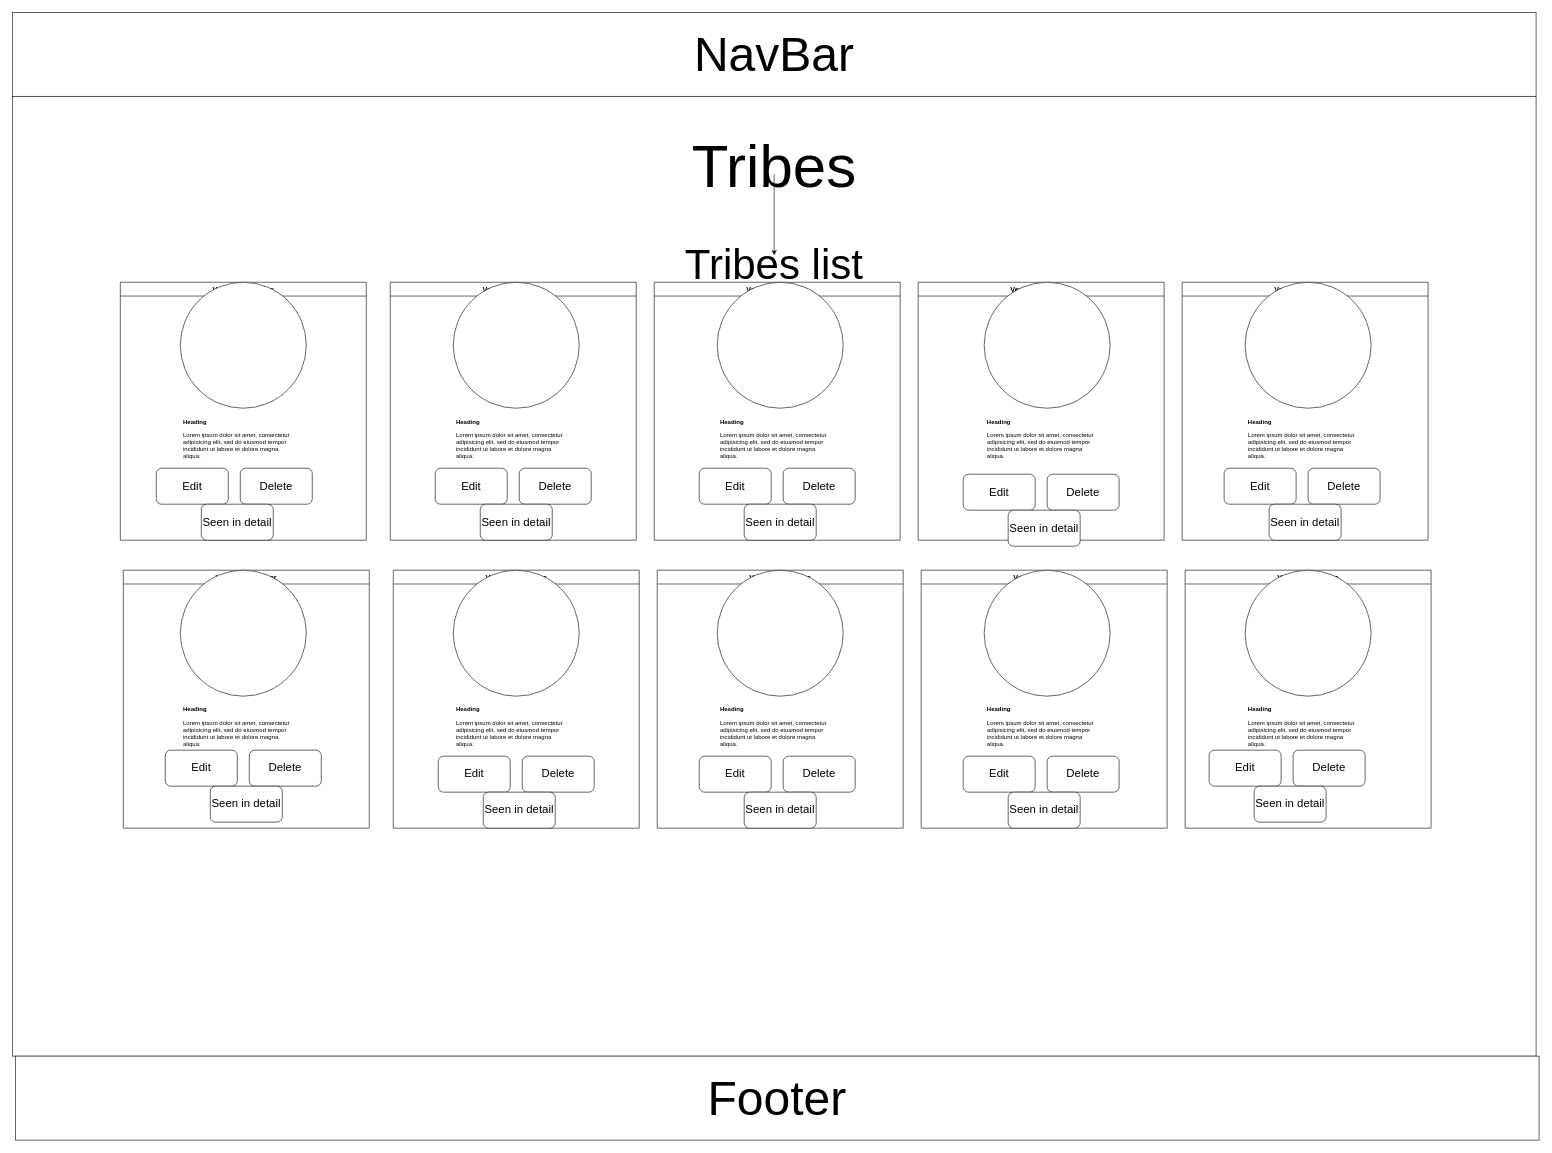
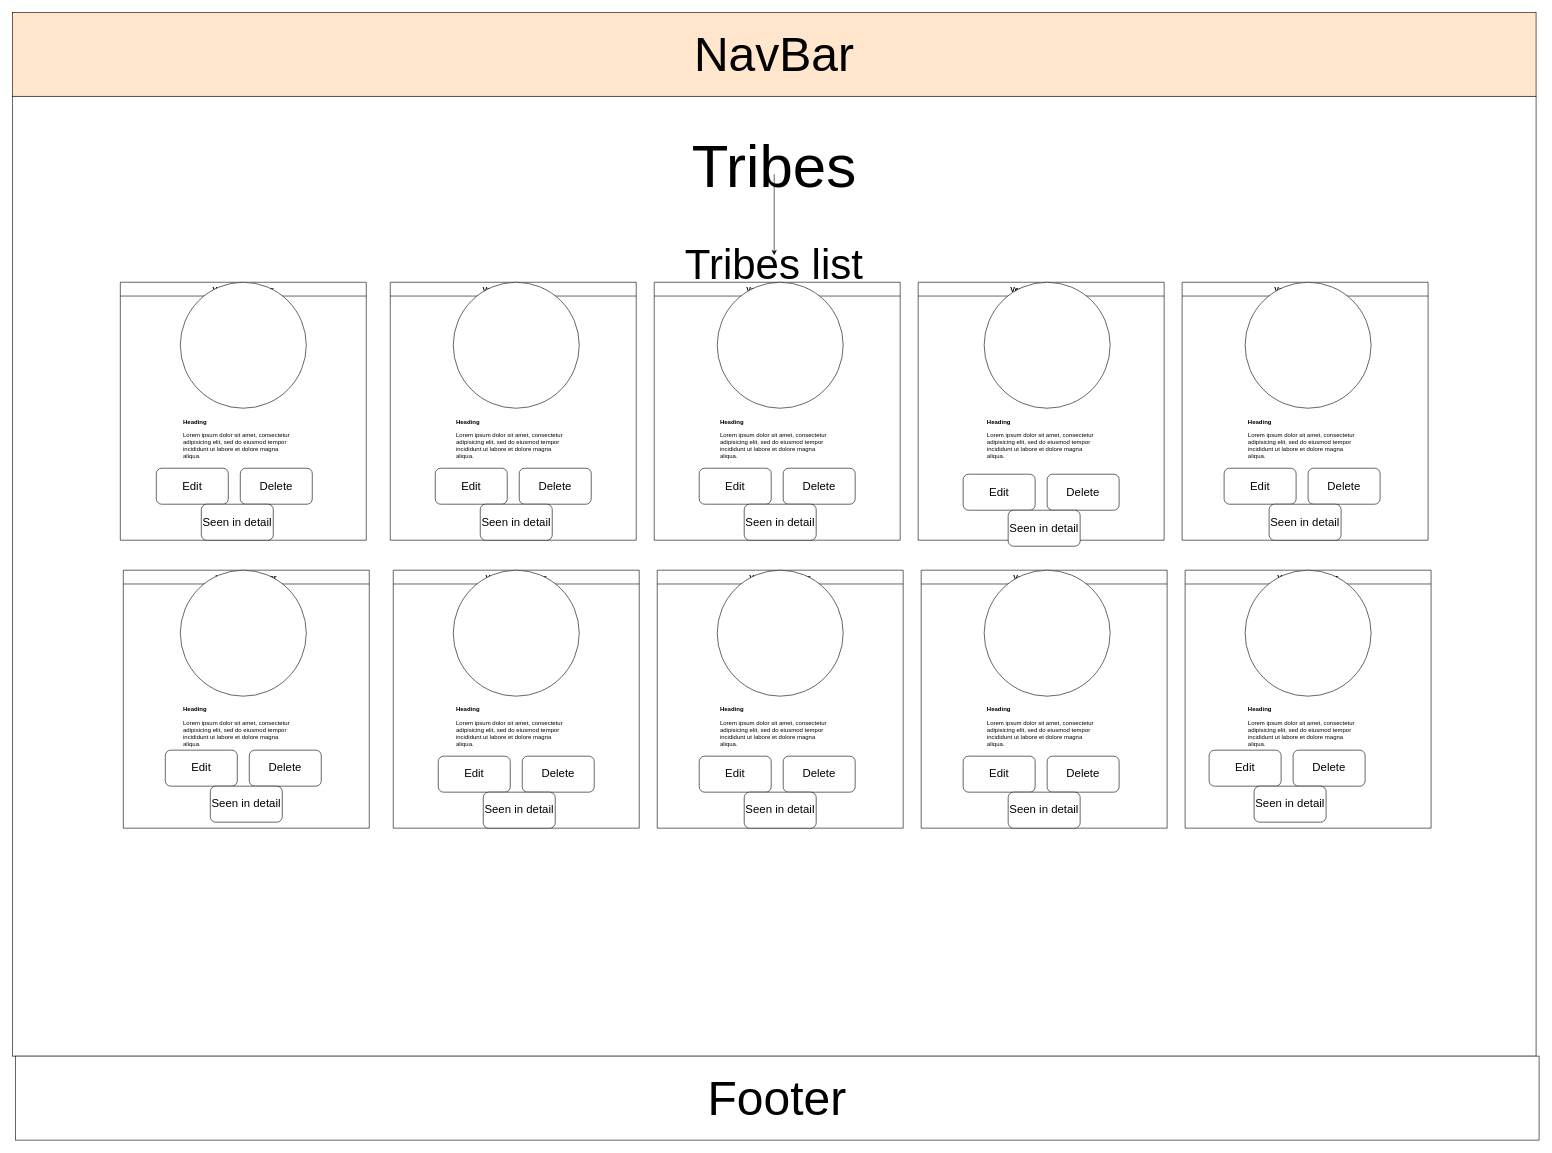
  <mxCell id="0" />
  <mxCell id="1" parent="0" />
  <mxCell id="2" value="" style="edgeStyle=orthogonalEdgeStyle;rounded=0;orthogonalLoop=1;jettySize=auto;html=1;fontSize=100;" parent="1" source="3" target="48" edge="1"><mxGeometry relative="1" as="geometry" /></mxCell>
- <mxCell id="3" value="&lt;font style=&quot;font-size: 80px;&quot;&gt;NavBar&lt;/font&gt;" style="rounded=0;whiteSpace=wrap;html=1;" parent="1" vertex="1"><mxGeometry x="20" y="20" width="2540" height="140" as="geometry" /></mxCell>
+ <mxCell id="3" value="&lt;font style=&quot;font-size: 80px;&quot;&gt;NavBar&lt;/font&gt;" style="rounded=0;whiteSpace=wrap;html=1;fillColor=#ffe6cc;" parent="1" vertex="1"><mxGeometry x="20" y="20" width="2540" height="140" as="geometry" /></mxCell>
  <mxCell id="4" value="" style="rounded=0;whiteSpace=wrap;html=1;fontSize=80;" parent="1" vertex="1"><mxGeometry x="20" y="160" width="2540" height="1600" as="geometry" /></mxCell>
  <mxCell id="5" value="&lt;font style=&quot;font-size: 80px;&quot;&gt;Footer&lt;/font&gt;" style="rounded=0;whiteSpace=wrap;html=1;" parent="1" vertex="1"><mxGeometry x="25" y="1760" width="2540" height="140" as="geometry" /></mxCell>
  <mxCell id="6" value="Vertical Container" style="swimlane;fontSize=12;" parent="1" vertex="1"><mxGeometry x="650" y="470" width="410" height="430" as="geometry" /></mxCell>
  <mxCell id="7" value="" style="ellipse;whiteSpace=wrap;html=1;aspect=fixed;fontSize=70;" parent="6" vertex="1"><mxGeometry x="105" width="210" height="210" as="geometry" /></mxCell>
  <mxCell id="8" value="&lt;h1 style=&quot;font-size: 10px;&quot;&gt;&lt;font style=&quot;font-size: 10px;&quot;&gt;Heading&lt;/font&gt;&lt;/h1&gt;&lt;p style=&quot;font-size: 10px;&quot;&gt;&lt;font style=&quot;font-size: 10px;&quot;&gt;Lorem ipsum dolor sit amet, consectetur adipisicing elit, sed do eiusmod tempor incididunt ut labore et dolore magna aliqua.&lt;/font&gt;&lt;/p&gt;" style="text;html=1;strokeColor=none;fillColor=none;spacing=5;spacingTop=-20;whiteSpace=wrap;overflow=hidden;rounded=0;fontSize=70;" parent="6" vertex="1"><mxGeometry x="105" y="230" width="190" height="120" as="geometry" /></mxCell>
  <mxCell id="9" value="Vertical Container" style="swimlane;fontSize=12;" parent="1" vertex="1"><mxGeometry x="1090" y="470" width="410" height="430" as="geometry" /></mxCell>
  <mxCell id="10" value="" style="ellipse;whiteSpace=wrap;html=1;aspect=fixed;fontSize=70;" parent="9" vertex="1"><mxGeometry x="105" width="210" height="210" as="geometry" /></mxCell>
  <mxCell id="11" value="&lt;h1 style=&quot;font-size: 10px;&quot;&gt;&lt;font style=&quot;font-size: 10px;&quot;&gt;Heading&lt;/font&gt;&lt;/h1&gt;&lt;p style=&quot;font-size: 10px;&quot;&gt;&lt;font style=&quot;font-size: 10px;&quot;&gt;Lorem ipsum dolor sit amet, consectetur adipisicing elit, sed do eiusmod tempor incididunt ut labore et dolore magna aliqua.&lt;/font&gt;&lt;/p&gt;" style="text;html=1;strokeColor=none;fillColor=none;spacing=5;spacingTop=-20;whiteSpace=wrap;overflow=hidden;rounded=0;fontSize=70;" parent="9" vertex="1"><mxGeometry x="105" y="230" width="190" height="120" as="geometry" /></mxCell>
  <mxCell id="12" value="&lt;font style=&quot;font-size: 19px;&quot;&gt;Edit&lt;/font&gt;" style="rounded=1;whiteSpace=wrap;html=1;" vertex="1" parent="9"><mxGeometry x="75" y="310" width="120" height="60" as="geometry" /></mxCell>
  <mxCell id="13" value="&lt;font style=&quot;font-size: 19px;&quot;&gt;Delete&lt;/font&gt;" style="rounded=1;whiteSpace=wrap;html=1;" vertex="1" parent="9"><mxGeometry x="215" y="310" width="120" height="60" as="geometry" /></mxCell>
  <mxCell id="14" value="&lt;font style=&quot;font-size: 19px;&quot;&gt;Seen in detail&lt;br&gt;&lt;/font&gt;" style="rounded=1;whiteSpace=wrap;html=1;" vertex="1" parent="9"><mxGeometry x="150" y="370" width="120" height="60" as="geometry" /></mxCell>
  <mxCell id="15" value="Vertical Container" style="swimlane;fontSize=12;" parent="1" vertex="1"><mxGeometry x="1530" y="470" width="410" height="430" as="geometry" /></mxCell>
  <mxCell id="16" value="Vertical Container" style="swimlane;fontSize=12;" parent="1" vertex="1"><mxGeometry x="1970" y="470" width="410" height="430" as="geometry" /></mxCell>
  <mxCell id="17" value="Vertical Container" style="swimlane;fontSize=12;" parent="1" vertex="1"><mxGeometry x="200" y="470" width="410" height="430" as="geometry" /></mxCell>
  <mxCell id="18" value="" style="ellipse;whiteSpace=wrap;html=1;aspect=fixed;fontSize=70;" parent="17" vertex="1"><mxGeometry x="100" width="210" height="210" as="geometry" /></mxCell>
  <mxCell id="19" value="&lt;h1 style=&quot;font-size: 10px;&quot;&gt;&lt;font style=&quot;font-size: 10px;&quot;&gt;Heading&lt;/font&gt;&lt;/h1&gt;&lt;p style=&quot;font-size: 10px;&quot;&gt;&lt;font style=&quot;font-size: 10px;&quot;&gt;Lorem ipsum dolor sit amet, consectetur adipisicing elit, sed do eiusmod tempor incididunt ut labore et dolore magna aliqua.&lt;/font&gt;&lt;/p&gt;" style="text;html=1;strokeColor=none;fillColor=none;spacing=5;spacingTop=-20;whiteSpace=wrap;overflow=hidden;rounded=0;fontSize=70;" parent="17" vertex="1"><mxGeometry x="100" y="230" width="190" height="120" as="geometry" /></mxCell>
  <mxCell id="20" value="&lt;font style=&quot;font-size: 19px;&quot;&gt;Edit&lt;/font&gt;" style="rounded=1;whiteSpace=wrap;html=1;" vertex="1" parent="17"><mxGeometry x="60" y="310" width="120" height="60" as="geometry" /></mxCell>
  <mxCell id="21" value="&lt;font style=&quot;font-size: 19px;&quot;&gt;Delete&lt;/font&gt;" style="rounded=1;whiteSpace=wrap;html=1;" vertex="1" parent="17"><mxGeometry x="200" y="310" width="120" height="60" as="geometry" /></mxCell>
  <mxCell id="22" value="Vertical Container" style="swimlane;fontSize=12;" parent="1" vertex="1"><mxGeometry x="655" y="950" width="410" height="430" as="geometry" /></mxCell>
  <mxCell id="23" value="" style="ellipse;whiteSpace=wrap;html=1;aspect=fixed;fontSize=70;" parent="22" vertex="1"><mxGeometry x="100" width="210" height="210" as="geometry" /></mxCell>
  <mxCell id="24" value="&lt;h1 style=&quot;font-size: 10px;&quot;&gt;&lt;font style=&quot;font-size: 10px;&quot;&gt;Heading&lt;/font&gt;&lt;/h1&gt;&lt;p style=&quot;font-size: 10px;&quot;&gt;&lt;font style=&quot;font-size: 10px;&quot;&gt;Lorem ipsum dolor sit amet, consectetur adipisicing elit, sed do eiusmod tempor incididunt ut labore et dolore magna aliqua.&lt;/font&gt;&lt;/p&gt;" style="text;html=1;strokeColor=none;fillColor=none;spacing=5;spacingTop=-20;whiteSpace=wrap;overflow=hidden;rounded=0;fontSize=70;" parent="22" vertex="1"><mxGeometry x="100" y="230" width="190" height="120" as="geometry" /></mxCell>
  <mxCell id="25" value="&lt;font style=&quot;font-size: 19px;&quot;&gt;Edit&lt;/font&gt;" style="rounded=1;whiteSpace=wrap;html=1;" vertex="1" parent="22"><mxGeometry x="75" y="310" width="120" height="60" as="geometry" /></mxCell>
  <mxCell id="26" value="&lt;font style=&quot;font-size: 19px;&quot;&gt;Delete&lt;/font&gt;" style="rounded=1;whiteSpace=wrap;html=1;" vertex="1" parent="22"><mxGeometry x="215" y="310" width="120" height="60" as="geometry" /></mxCell>
  <mxCell id="27" value="&lt;font style=&quot;font-size: 19px;&quot;&gt;Seen in detail&lt;br&gt;&lt;/font&gt;" style="rounded=1;whiteSpace=wrap;html=1;" vertex="1" parent="22"><mxGeometry x="150" y="370" width="120" height="60" as="geometry" /></mxCell>
  <mxCell id="28" value="Vertical Container" style="swimlane;fontSize=12;" parent="1" vertex="1"><mxGeometry x="1095" y="950" width="410" height="430" as="geometry" /></mxCell>
  <mxCell id="29" value="" style="ellipse;whiteSpace=wrap;html=1;aspect=fixed;fontSize=70;" parent="28" vertex="1"><mxGeometry x="100" width="210" height="210" as="geometry" /></mxCell>
  <mxCell id="30" value="&lt;h1 style=&quot;font-size: 10px;&quot;&gt;&lt;font style=&quot;font-size: 10px;&quot;&gt;Heading&lt;/font&gt;&lt;/h1&gt;&lt;p style=&quot;font-size: 10px;&quot;&gt;&lt;font style=&quot;font-size: 10px;&quot;&gt;Lorem ipsum dolor sit amet, consectetur adipisicing elit, sed do eiusmod tempor incididunt ut labore et dolore magna aliqua.&lt;/font&gt;&lt;/p&gt;" style="text;html=1;strokeColor=none;fillColor=none;spacing=5;spacingTop=-20;whiteSpace=wrap;overflow=hidden;rounded=0;fontSize=70;" parent="28" vertex="1"><mxGeometry x="100" y="230" width="190" height="120" as="geometry" /></mxCell>
  <mxCell id="31" value="&lt;font style=&quot;font-size: 19px;&quot;&gt;Edit&lt;/font&gt;" style="rounded=1;whiteSpace=wrap;html=1;" vertex="1" parent="28"><mxGeometry x="70" y="310" width="120" height="60" as="geometry" /></mxCell>
  <mxCell id="32" value="&lt;font style=&quot;font-size: 19px;&quot;&gt;Delete&lt;/font&gt;" style="rounded=1;whiteSpace=wrap;html=1;" vertex="1" parent="28"><mxGeometry x="210" y="310" width="120" height="60" as="geometry" /></mxCell>
  <mxCell id="33" value="&lt;font style=&quot;font-size: 19px;&quot;&gt;Seen in detail&lt;br&gt;&lt;/font&gt;" style="rounded=1;whiteSpace=wrap;html=1;" vertex="1" parent="28"><mxGeometry x="145" y="370" width="120" height="60" as="geometry" /></mxCell>
  <mxCell id="34" value="Vertical Container" style="swimlane;fontSize=12;" parent="1" vertex="1"><mxGeometry x="1535" y="950" width="410" height="430" as="geometry" /></mxCell>
  <mxCell id="35" value="Vertical Container" style="swimlane;fontSize=12;" parent="1" vertex="1"><mxGeometry x="1975" y="950" width="410" height="430" as="geometry" /></mxCell>
  <mxCell id="36" value="" style="ellipse;whiteSpace=wrap;html=1;aspect=fixed;fontSize=70;" parent="35" vertex="1"><mxGeometry x="100" width="210" height="210" as="geometry" /></mxCell>
  <mxCell id="37" value="&lt;h1 style=&quot;font-size: 10px;&quot;&gt;&lt;font style=&quot;font-size: 10px;&quot;&gt;Heading&lt;/font&gt;&lt;/h1&gt;&lt;p style=&quot;font-size: 10px;&quot;&gt;&lt;font style=&quot;font-size: 10px;&quot;&gt;Lorem ipsum dolor sit amet, consectetur adipisicing elit, sed do eiusmod tempor incididunt ut labore et dolore magna aliqua.&lt;/font&gt;&lt;/p&gt;" style="text;html=1;strokeColor=none;fillColor=none;spacing=5;spacingTop=-20;whiteSpace=wrap;overflow=hidden;rounded=0;fontSize=70;" parent="35" vertex="1"><mxGeometry x="100" y="230" width="190" height="120" as="geometry" /></mxCell>
  <mxCell id="38" value="" style="ellipse;whiteSpace=wrap;html=1;aspect=fixed;fontSize=70;" parent="35" vertex="1"><mxGeometry x="100" y="-480" width="210" height="210" as="geometry" /></mxCell>
  <mxCell id="39" value="&lt;h1 style=&quot;font-size: 10px;&quot;&gt;&lt;font style=&quot;font-size: 10px;&quot;&gt;Heading&lt;/font&gt;&lt;/h1&gt;&lt;p style=&quot;font-size: 10px;&quot;&gt;&lt;font style=&quot;font-size: 10px;&quot;&gt;Lorem ipsum dolor sit amet, consectetur adipisicing elit, sed do eiusmod tempor incididunt ut labore et dolore magna aliqua.&lt;/font&gt;&lt;/p&gt;" style="text;html=1;strokeColor=none;fillColor=none;spacing=5;spacingTop=-20;whiteSpace=wrap;overflow=hidden;rounded=0;fontSize=70;" parent="35" vertex="1"><mxGeometry x="100" y="-250" width="190" height="120" as="geometry" /></mxCell>
  <mxCell id="40" value="&lt;font style=&quot;font-size: 19px;&quot;&gt;Edit&lt;/font&gt;" style="rounded=1;whiteSpace=wrap;html=1;" vertex="1" parent="35"><mxGeometry x="65" y="-170" width="120" height="60" as="geometry" /></mxCell>
  <mxCell id="41" value="&lt;font style=&quot;font-size: 19px;&quot;&gt;Delete&lt;/font&gt;" style="rounded=1;whiteSpace=wrap;html=1;" vertex="1" parent="35"><mxGeometry x="205" y="-170" width="120" height="60" as="geometry" /></mxCell>
  <mxCell id="42" value="&lt;font style=&quot;font-size: 19px;&quot;&gt;Seen in detail&lt;br&gt;&lt;/font&gt;" style="rounded=1;whiteSpace=wrap;html=1;" vertex="1" parent="35"><mxGeometry x="140" y="-110" width="120" height="60" as="geometry" /></mxCell>
  <mxCell id="43" value="&lt;font style=&quot;font-size: 19px;&quot;&gt;Edit&lt;/font&gt;" style="rounded=1;whiteSpace=wrap;html=1;" vertex="1" parent="35"><mxGeometry x="40" y="300" width="120" height="60" as="geometry" /></mxCell>
  <mxCell id="44" value="&lt;font style=&quot;font-size: 19px;&quot;&gt;Delete&lt;/font&gt;" style="rounded=1;whiteSpace=wrap;html=1;" vertex="1" parent="35"><mxGeometry x="180" y="300" width="120" height="60" as="geometry" /></mxCell>
  <mxCell id="45" value="&lt;font style=&quot;font-size: 19px;&quot;&gt;Seen in detail&lt;br&gt;&lt;/font&gt;" style="rounded=1;whiteSpace=wrap;html=1;" vertex="1" parent="35"><mxGeometry x="115" y="360" width="120" height="60" as="geometry" /></mxCell>
  <mxCell id="46" value="Vertical Container" style="swimlane;fontSize=12;" parent="1" vertex="1"><mxGeometry x="205" y="950" width="410" height="430" as="geometry" /></mxCell>
  <mxCell id="47" value="" style="edgeStyle=orthogonalEdgeStyle;rounded=0;orthogonalLoop=1;jettySize=auto;html=1;fontSize=100;" parent="1" source="48" target="49" edge="1"><mxGeometry relative="1" as="geometry" /></mxCell>
  <mxCell id="48" value="&lt;h1 style=&quot;font-size: 100px;&quot;&gt;&lt;span style=&quot;font-weight: normal;&quot;&gt;Tribes&lt;/span&gt;&lt;/h1&gt;" style="text;html=1;strokeColor=none;fillColor=none;align=center;verticalAlign=middle;whiteSpace=wrap;rounded=0;fontSize=12;" parent="1" vertex="1"><mxGeometry x="1260" y="260" width="60" height="30" as="geometry" /></mxCell>
  <mxCell id="49" value="&lt;h2&gt;&lt;font size=&quot;1&quot;&gt;&lt;span style=&quot;font-weight: normal; font-size: 70px;&quot;&gt;Tribes list&lt;/span&gt;&lt;/font&gt;&lt;/h2&gt;" style="text;html=1;strokeColor=none;fillColor=none;align=center;verticalAlign=middle;whiteSpace=wrap;rounded=0;fontSize=12;" parent="1" vertex="1"><mxGeometry x="1050" y="425" width="480" height="30" as="geometry" /></mxCell>
  <mxCell id="50" value="" style="ellipse;whiteSpace=wrap;html=1;aspect=fixed;fontSize=70;" parent="1" vertex="1"><mxGeometry x="300" y="950" width="210" height="210" as="geometry" /></mxCell>
  <mxCell id="51" value="&lt;h1 style=&quot;font-size: 10px;&quot;&gt;&lt;font style=&quot;font-size: 10px;&quot;&gt;Heading&lt;/font&gt;&lt;/h1&gt;&lt;p style=&quot;font-size: 10px;&quot;&gt;&lt;font style=&quot;font-size: 10px;&quot;&gt;Lorem ipsum dolor sit amet, consectetur adipisicing elit, sed do eiusmod tempor incididunt ut labore et dolore magna aliqua.&lt;/font&gt;&lt;/p&gt;" style="text;html=1;strokeColor=none;fillColor=none;spacing=5;spacingTop=-20;whiteSpace=wrap;overflow=hidden;rounded=0;fontSize=70;" parent="1" vertex="1"><mxGeometry x="300" y="1180" width="190" height="120" as="geometry" /></mxCell>
  <mxCell id="52" value="" style="ellipse;whiteSpace=wrap;html=1;aspect=fixed;fontSize=70;" parent="1" vertex="1"><mxGeometry x="1640" y="950" width="210" height="210" as="geometry" /></mxCell>
  <mxCell id="53" value="&lt;h1 style=&quot;font-size: 10px;&quot;&gt;&lt;font style=&quot;font-size: 10px;&quot;&gt;Heading&lt;/font&gt;&lt;/h1&gt;&lt;p style=&quot;font-size: 10px;&quot;&gt;&lt;font style=&quot;font-size: 10px;&quot;&gt;Lorem ipsum dolor sit amet, consectetur adipisicing elit, sed do eiusmod tempor incididunt ut labore et dolore magna aliqua.&lt;/font&gt;&lt;/p&gt;" style="text;html=1;strokeColor=none;fillColor=none;spacing=5;spacingTop=-20;whiteSpace=wrap;overflow=hidden;rounded=0;fontSize=70;" parent="1" vertex="1"><mxGeometry x="1640" y="1180" width="190" height="120" as="geometry" /></mxCell>
  <mxCell id="54" value="" style="ellipse;whiteSpace=wrap;html=1;aspect=fixed;fontSize=70;" parent="1" vertex="1"><mxGeometry x="1640" y="470" width="210" height="210" as="geometry" /></mxCell>
  <mxCell id="55" value="&lt;h1 style=&quot;font-size: 10px;&quot;&gt;&lt;font style=&quot;font-size: 10px;&quot;&gt;Heading&lt;/font&gt;&lt;/h1&gt;&lt;p style=&quot;font-size: 10px;&quot;&gt;&lt;font style=&quot;font-size: 10px;&quot;&gt;Lorem ipsum dolor sit amet, consectetur adipisicing elit, sed do eiusmod tempor incididunt ut labore et dolore magna aliqua.&lt;/font&gt;&lt;/p&gt;" style="text;html=1;strokeColor=none;fillColor=none;spacing=5;spacingTop=-20;whiteSpace=wrap;overflow=hidden;rounded=0;fontSize=70;" parent="1" vertex="1"><mxGeometry x="1640" y="700" width="190" height="120" as="geometry" /></mxCell>
  <mxCell id="56" value="&lt;font style=&quot;font-size: 19px;&quot;&gt;Seen in detail&lt;br&gt;&lt;/font&gt;" style="rounded=1;whiteSpace=wrap;html=1;" vertex="1" parent="1"><mxGeometry x="335" y="840" width="120" height="60" as="geometry" /></mxCell>
  <mxCell id="57" value="&lt;font style=&quot;font-size: 19px;&quot;&gt;Edit&lt;/font&gt;" style="rounded=1;whiteSpace=wrap;html=1;" vertex="1" parent="1"><mxGeometry x="725" y="780" width="120" height="60" as="geometry" /></mxCell>
  <mxCell id="58" value="&lt;font style=&quot;font-size: 19px;&quot;&gt;Delete&lt;/font&gt;" style="rounded=1;whiteSpace=wrap;html=1;" vertex="1" parent="1"><mxGeometry x="865" y="780" width="120" height="60" as="geometry" /></mxCell>
  <mxCell id="59" value="&lt;font style=&quot;font-size: 19px;&quot;&gt;Seen in detail&lt;br&gt;&lt;/font&gt;" style="rounded=1;whiteSpace=wrap;html=1;" vertex="1" parent="1"><mxGeometry x="800" y="840" width="120" height="60" as="geometry" /></mxCell>
  <mxCell id="60" value="&lt;font style=&quot;font-size: 19px;&quot;&gt;Edit&lt;/font&gt;" style="rounded=1;whiteSpace=wrap;html=1;" vertex="1" parent="1"><mxGeometry x="275" y="1250" width="120" height="60" as="geometry" /></mxCell>
  <mxCell id="61" value="&lt;font style=&quot;font-size: 19px;&quot;&gt;Delete&lt;/font&gt;" style="rounded=1;whiteSpace=wrap;html=1;" vertex="1" parent="1"><mxGeometry x="415" y="1250" width="120" height="60" as="geometry" /></mxCell>
  <mxCell id="62" value="&lt;font style=&quot;font-size: 19px;&quot;&gt;Seen in detail&lt;br&gt;&lt;/font&gt;" style="rounded=1;whiteSpace=wrap;html=1;" vertex="1" parent="1"><mxGeometry x="350" y="1310" width="120" height="60" as="geometry" /></mxCell>
  <mxCell id="63" value="&lt;font style=&quot;font-size: 19px;&quot;&gt;Edit&lt;/font&gt;" style="rounded=1;whiteSpace=wrap;html=1;" vertex="1" parent="1"><mxGeometry x="1605" y="1260" width="120" height="60" as="geometry" /></mxCell>
  <mxCell id="64" value="&lt;font style=&quot;font-size: 19px;&quot;&gt;Delete&lt;/font&gt;" style="rounded=1;whiteSpace=wrap;html=1;" vertex="1" parent="1"><mxGeometry x="1745" y="1260" width="120" height="60" as="geometry" /></mxCell>
  <mxCell id="65" value="&lt;font style=&quot;font-size: 19px;&quot;&gt;Seen in detail&lt;br&gt;&lt;/font&gt;" style="rounded=1;whiteSpace=wrap;html=1;" vertex="1" parent="1"><mxGeometry x="1680" y="1320" width="120" height="60" as="geometry" /></mxCell>
  <mxCell id="66" value="&lt;font style=&quot;font-size: 19px;&quot;&gt;Edit&lt;/font&gt;" style="rounded=1;whiteSpace=wrap;html=1;" vertex="1" parent="1"><mxGeometry x="1605" y="790" width="120" height="60" as="geometry" /></mxCell>
  <mxCell id="67" value="&lt;font style=&quot;font-size: 19px;&quot;&gt;Delete&lt;/font&gt;" style="rounded=1;whiteSpace=wrap;html=1;" vertex="1" parent="1"><mxGeometry x="1745" y="790" width="120" height="60" as="geometry" /></mxCell>
  <mxCell id="68" value="&lt;font style=&quot;font-size: 19px;&quot;&gt;Seen in detail&lt;br&gt;&lt;/font&gt;" style="rounded=1;whiteSpace=wrap;html=1;" vertex="1" parent="1"><mxGeometry x="1680" y="850" width="120" height="60" as="geometry" /></mxCell>
